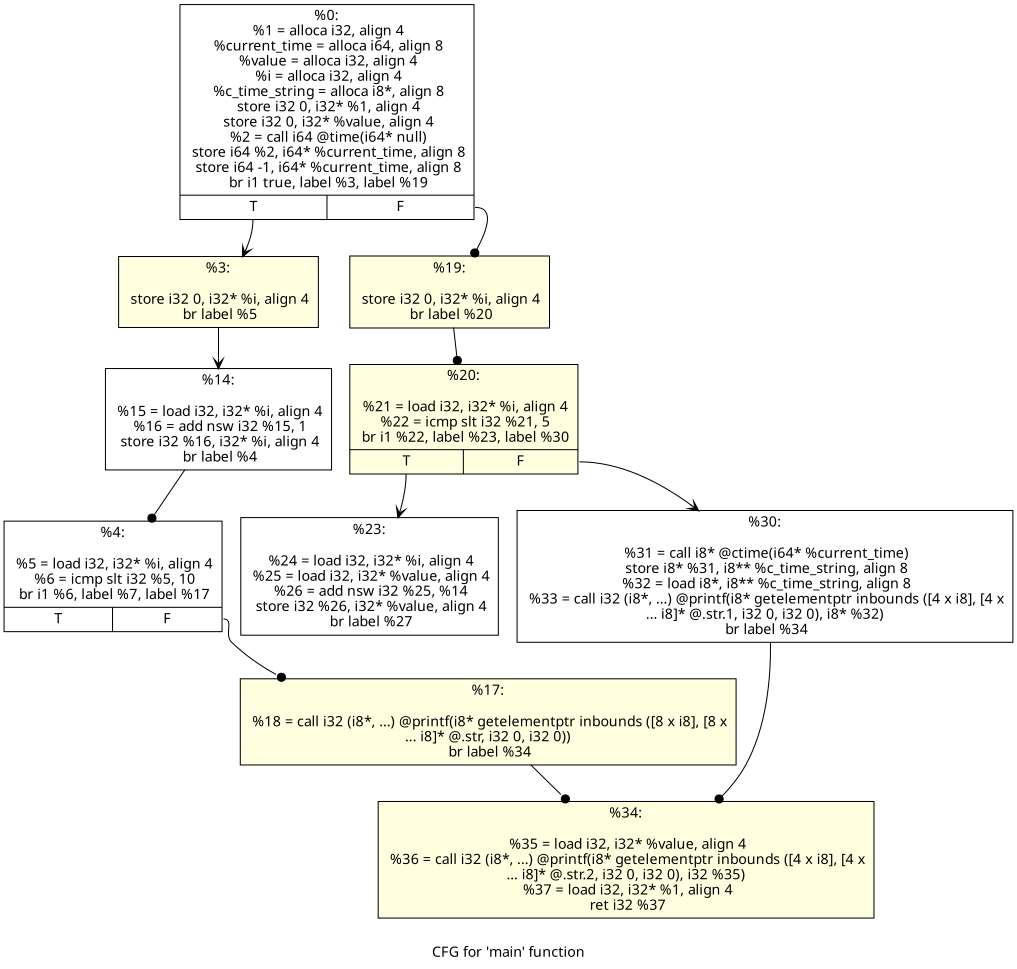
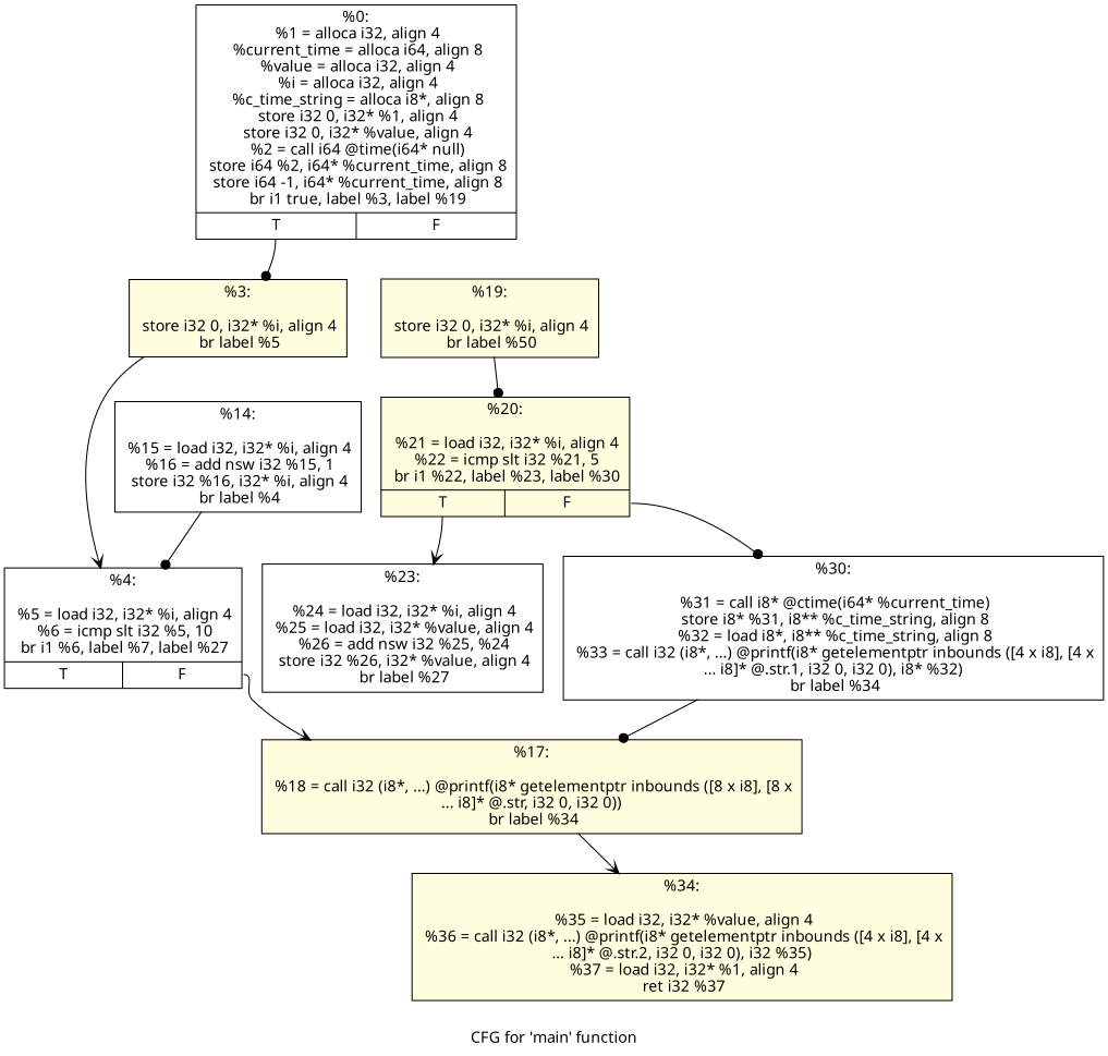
  digraph {
    fontname="Noto Sans"
    label="CFG for 'main' function"
    node [fillcolor=white fontname="Noto Sans" shape=record style=filled]
    edge [arrowhead=dot fontname="Noto Sans"]
    n1 [label="{%0:\n  %1 = alloca i32, align 4\n  %current_time = alloca i64, align 8\n  %value = alloca i32, align 4\n  %i = alloca i32, align 4\n  %c_time_string = alloca i8*, align 8\n  store i32 0, i32* %1, align 4\n  store i32 0, i32* %value, align 4\n  %2 = call i64 @time(i64* null)\n  store i64 %2, i64* %current_time, align 8\n  store i64 -1, i64* %current_time, align 8\n  br i1 true, label %3, label %19\n|{<s0>T|<s1>F}}"]
    n2 [fillcolor=lightyellow label="{%3:\n\n  store i32 0, i32* %i, align 4\n  br label %5\n}"]
-   n3 [fillcolor=lightyellow label="{%19:\n\n  store i32 0, i32* %i, align 4\n  br label %20\n}"]
-   n4 [label="{%4:\n\n  %5 = load i32, i32* %i, align 4\n  %6 = icmp slt i32 %5, 10\n  br i1 %6, label %7, label %17\n|{<s0>T|<s1>F}}"]
+   n3 [fillcolor=lightyellow label="{%19:\n\n  store i32 0, i32* %i, align 4\n  br label %50\n}"]
+   n4 [label="{%4:\n\n  %5 = load i32, i32* %i, align 4\n  %6 = icmp slt i32 %5, 10\n  br i1 %6, label %7, label %27\n|{<s0>T|<s1>F}}"]
    n5 [fillcolor=lightyellow label="{%20:\n\n  %21 = load i32, i32* %i, align 4\n  %22 = icmp slt i32 %21, 5\n  br i1 %22, label %23, label %30\n|{<s0>T|<s1>F}}"]
    n6 [fillcolor=lightyellow label="{%17:\n\n  %18 = call i32 (i8*, ...) @printf(i8* getelementptr inbounds ([8 x i8], [8 x\n... i8]* @.str, i32 0, i32 0))\n  br label %34\n}"]
-   n7 [label="{%23:\n\n  %24 = load i32, i32* %i, align 4\n  %25 = load i32, i32* %value, align 4\n  %26 = add nsw i32 %25, %14\n  store i32 %26, i32* %value, align 4\n  br label %27\n}"]
+   n7 [label="{%23:\n\n  %24 = load i32, i32* %i, align 4\n  %25 = load i32, i32* %value, align 4\n  %26 = add nsw i32 %25, %24\n  store i32 %26, i32* %value, align 4\n  br label %27\n}"]
    n8 [label="{%30:\n\n  %31 = call i8* @ctime(i64* %current_time)\n  store i8* %31, i8** %c_time_string, align 8\n  %32 = load i8*, i8** %c_time_string, align 8\n  %33 = call i32 (i8*, ...) @printf(i8* getelementptr inbounds ([4 x i8], [4 x\n... i8]* @.str.1, i32 0, i32 0), i8* %32)\n  br label %34\n}"]
    n9 [fillcolor=lightyellow label="{%34:\n\n  %35 = load i32, i32* %value, align 4\n  %36 = call i32 (i8*, ...) @printf(i8* getelementptr inbounds ([4 x i8], [4 x\n... i8]* @.str.2, i32 0, i32 0), i32 %35)\n  %37 = load i32, i32* %1, align 4\n  ret i32 %37\n}"]
    n10 [label="{%14:\n\n  %15 = load i32, i32* %i, align 4\n  %16 = add nsw i32 %15, 1\n  store i32 %16, i32* %i, align 4\n  br label %4\n}"]
-   n1 -> n2 [arrowhead=vee tailport=s0]
-   n1 -> n3 [tailport=s1]
-   n2 -> n10 [arrowhead=vee]
+   n1 -> n2 [tailport=s0]
+   n2 -> n4 [arrowhead=vee]
    n3 -> n5
-   n4 -> n6 [tailport=s1]
+   n4 -> n6 [arrowhead=vee tailport=s1]
    n5 -> n7 [arrowhead=vee tailport=s0]
-   n5 -> n8 [arrowhead=vee tailport=s1]
-   n6 -> n9
-   n8 -> n9
+   n5 -> n8 [tailport=s1]
+   n6 -> n9 [arrowhead=vee]
+   n8 -> n6
    n10 -> n4
  }
